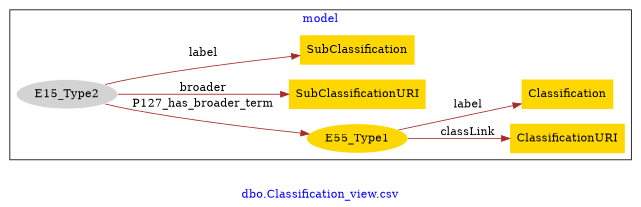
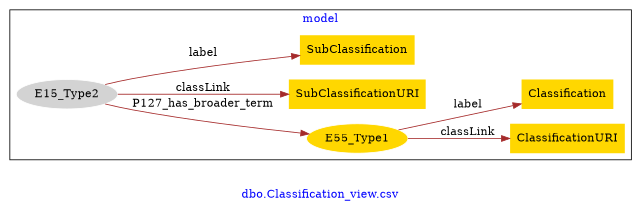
  digraph {
    fontcolor=blue
    label="dbo.Classification_view.csv"
    rankdir=LR
    remincross=true
    node [fillcolor=gold style=filled shape=plaintext]
    edge [color=brown fontcolor=black]
    n1 [color=white label=E55_Type1 shape=""]
    n2 [label=ClassificationURI]
    n3 [label=Classification]
    n4 [color=white fillcolor=lightgray label=E15_Type2 shape=""]
    n5 [label=SubClassificationURI]
    n6 [label=SubClassification]
    subgraph cluster_1 {
      label=model
      n1
      n2
      n3
      n4
      n5
      n6
    }
    n1 -> n2 [label=classLink]
    n1 -> n3 [label=label]
    n4 -> n1 [label=P127_has_broader_term]
-   n4 -> n5 [label=broader]
+   n4 -> n5 [label=classLink]
    n4 -> n6 [label=label]
  }
